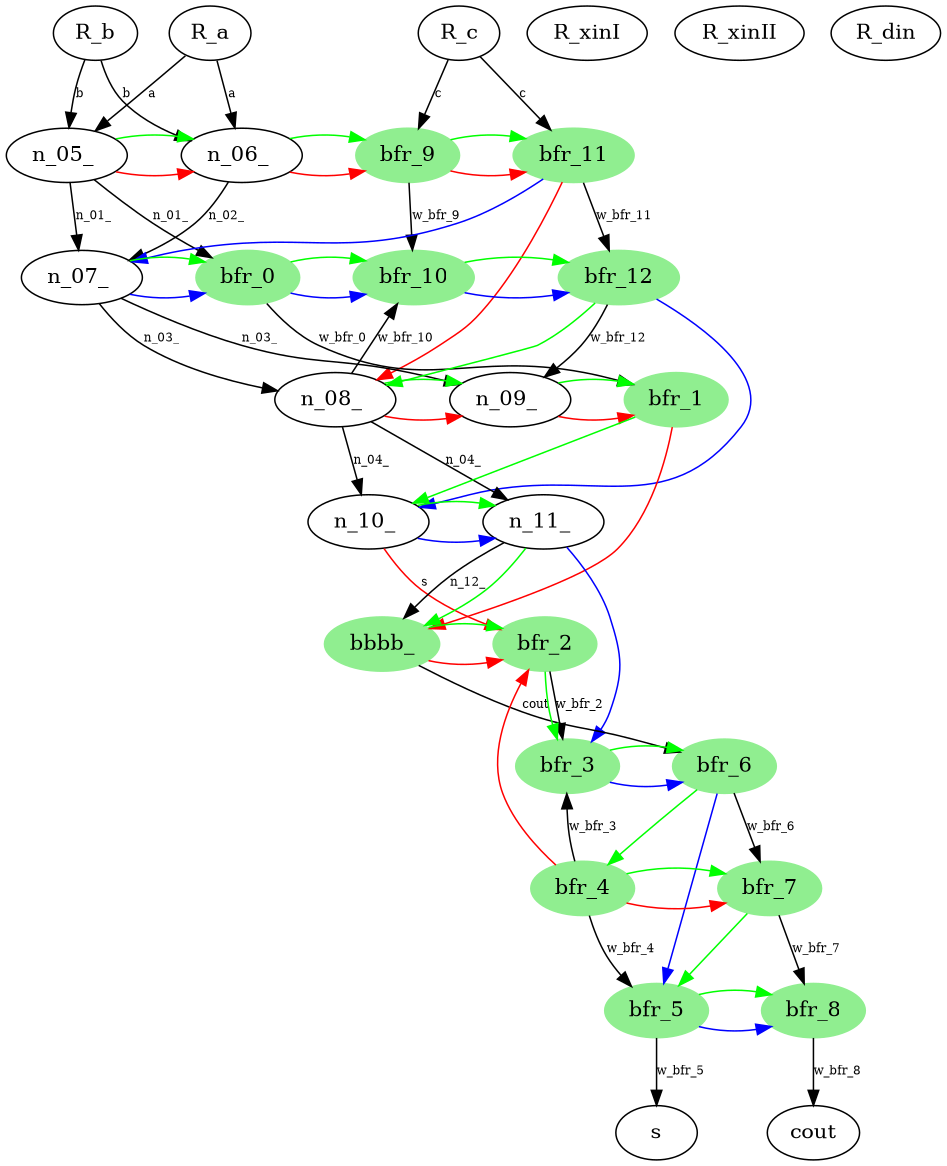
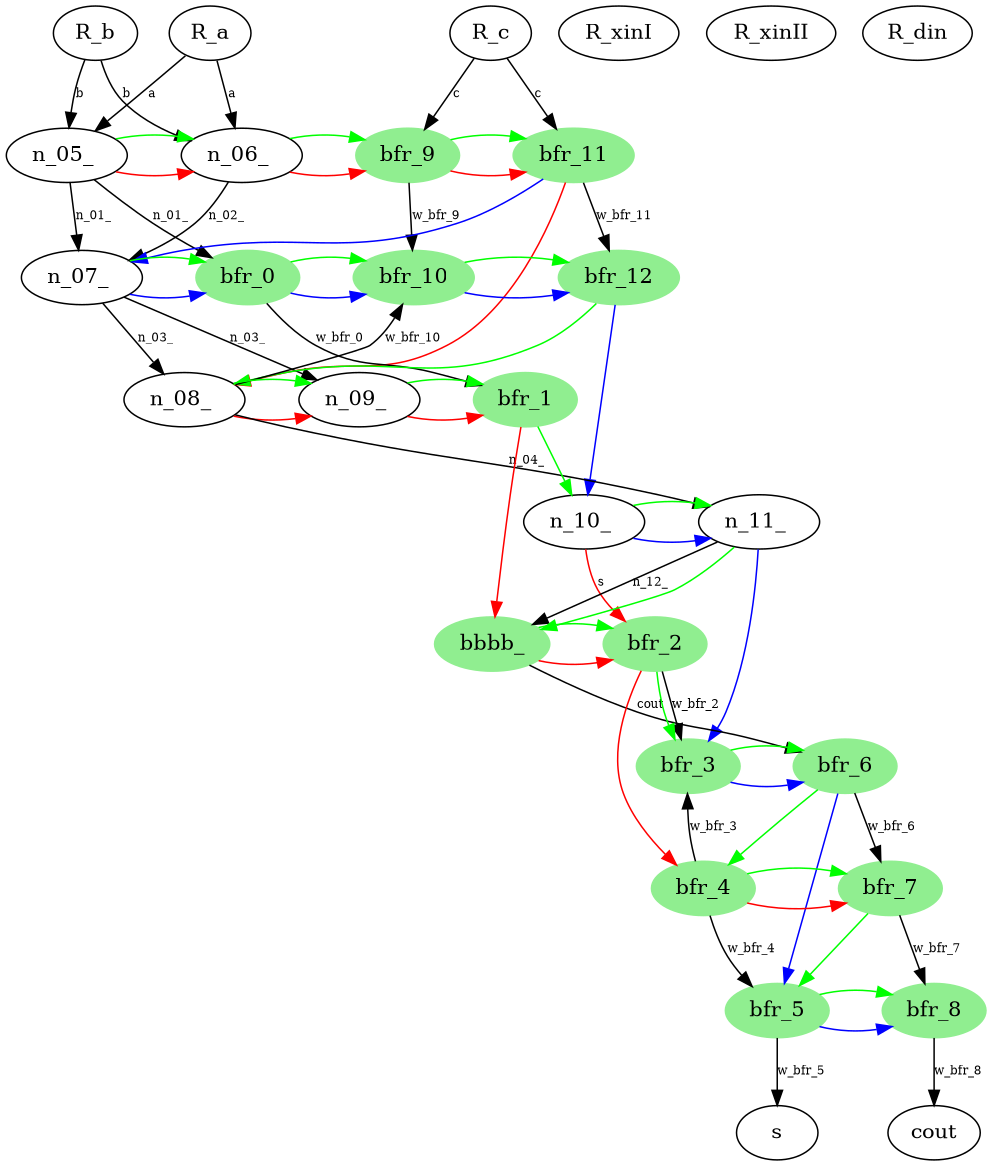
  digraph {
    R_a
    R_b
    R_c
    R_xinI
    R_xinII
    R_din
    "n_05_ "
    "n_06_ "
    bfr_9 [color=lightgreen style=filled]
    bfr_11 [color=lightgreen style=filled]
    "n_07_ "
    bfr_0 [color=lightgreen style=filled]
    bfr_10 [color=lightgreen style=filled]
    bfr_12 [color=lightgreen style=filled]
    "n_08_ "
    "n_09_ "
    bfr_1 [color=lightgreen style=filled]
    "n_10_ "
    "n_11_ "
    bbbb_ [color=lightgreen style=filled]
    bfr_2 [color=lightgreen style=filled]
    bfr_3 [color=lightgreen style=filled]
    bfr_6 [color=lightgreen style=filled]
    bfr_4 [color=lightgreen style=filled]
    bfr_7 [color=lightgreen style=filled]
    bfr_5 [color=lightgreen style=filled]
    bfr_8 [color=lightgreen style=filled]
    cout
    s
    subgraph sub_1 {
      rank=same
      R_a
      R_b
      R_c
      R_xinI
      R_xinII
      R_din
    }
    subgraph sub_2 {
      rank=same
      "n_05_ "
      "n_06_ "
      bfr_9
      bfr_11
    }
    subgraph sub_3 {
      rank=same
      "n_07_ "
      bfr_0
      bfr_10
      bfr_12
    }
    subgraph sub_4 {
      rank=same
      "n_08_ "
      "n_09_ "
      bfr_1
    }
    subgraph sub_5 {
      rank=same
      "n_10_ "
      "n_11_ "
    }
    subgraph sub_6 {
      rank=same
      bbbb_
      bfr_2
    }
    subgraph sub_7 {
      rank=same
      bfr_3
      bfr_6
    }
    subgraph sub_8 {
      rank=same
      bfr_4
      bfr_7
    }
    subgraph sub_9 {
      rank=same
      bfr_5
      bfr_8
    }
    subgraph sub_10 {
      rank=same
      cout
      s
    }
    R_a -> "n_05_ " [fontsize=8 label=a]
    R_a -> "n_06_ " [fontsize=8 label=a]
    R_b -> "n_05_ " [fontsize=8 label=b]
    R_b -> "n_06_ " [fontsize=8 label=b]
    R_c -> bfr_9 [fontsize=8 label=c]
    R_c -> bfr_11 [fontsize=8 label=c]
    "n_05_ " -> "n_06_ " [color=red]
    "n_05_ " -> "n_06_ " [color=green]
    "n_05_ " -> "n_07_ " [fontsize=8 label=n_01_]
    "n_05_ " -> bfr_0 [fontsize=8 label=n_01_]
    "n_06_ " -> bfr_9 [color=red]
    "n_06_ " -> bfr_9 [color=green]
    "n_06_ " -> "n_07_ " [fontsize=8 label=n_02_]
    bfr_9 -> bfr_11 [color=red]
    bfr_9 -> bfr_11 [color=green]
    bfr_9 -> bfr_10 [fontsize=8 label=w_bfr_9]
    bfr_11 -> "n_07_ " [color=blue]
    bfr_11 -> bfr_12 [fontsize=8 label=w_bfr_11]
    bfr_11 -> "n_08_ " [color=red]
    "n_07_ " -> bfr_0 [color=blue]
    "n_07_ " -> bfr_0 [color=green]
    "n_07_ " -> "n_08_ " [fontsize=8 label=n_03_]
    "n_07_ " -> "n_09_ " [fontsize=8 label=n_03_]
    bfr_0 -> bfr_10 [color=blue]
    bfr_0 -> bfr_10 [color=green]
    bfr_0 -> bfr_1 [fontsize=8 label=w_bfr_0]
    bfr_10 -> bfr_12 [color=blue]
    bfr_10 -> bfr_12 [color=green]
    bfr_12 -> "n_08_ " [color=green]
-   bfr_12 -> "n_09_ " [fontsize=8 label=w_bfr_12]
    bfr_12 -> "n_10_ " [color=blue]
    "n_08_ " -> bfr_10 [fontsize=8 label=w_bfr_10]
    "n_08_ " -> "n_09_ " [color=red]
    "n_08_ " -> "n_09_ " [color=green]
-   "n_08_ " -> "n_10_ " [fontsize=8 label=n_04_]
    "n_08_ " -> "n_11_ " [fontsize=8 label=n_04_]
    "n_09_ " -> bfr_1 [color=red]
    "n_09_ " -> bfr_1 [color=green]
    bfr_1 -> "n_10_ " [color=green]
    bfr_1 -> bbbb_ [color=red]
    "n_10_ " -> "n_11_ " [color=blue]
    "n_10_ " -> "n_11_ " [color=green]
    "n_10_ " -> bfr_2 [color=red fontsize=8 label=s]
    "n_11_ " -> bbbb_ [fontsize=8 label=n_12_]
    "n_11_ " -> bbbb_ [color=green]
    "n_11_ " -> bfr_3 [color=blue]
    bbbb_ -> bfr_2 [color=red]
    bbbb_ -> bfr_2 [color=green]
    bbbb_ -> bfr_6 [fontsize=8 label=cout]
    bfr_2 -> bfr_3 [fontsize=8 label=w_bfr_2]
    bfr_2 -> bfr_3 [color=green]
-   bfr_4 -> bfr_2 [color=red]
+   bfr_2 -> bfr_4 [color=red]
    bfr_3 -> bfr_6 [color=blue]
    bfr_3 -> bfr_6 [color=green]
    bfr_6 -> bfr_4 [color=green]
    bfr_6 -> bfr_7 [fontsize=8 label=w_bfr_6]
    bfr_6 -> bfr_5 [color=blue]
    bfr_4 -> bfr_3 [fontsize=8 label=w_bfr_3]
    bfr_4 -> bfr_7 [color=red]
    bfr_4 -> bfr_7 [color=green]
    bfr_4 -> bfr_5 [fontsize=8 label=w_bfr_4]
    bfr_7 -> bfr_5 [color=green]
    bfr_7 -> bfr_8 [fontsize=8 label=w_bfr_7]
    bfr_5 -> bfr_8 [color=blue]
    bfr_5 -> bfr_8 [color=green]
    bfr_5 -> s [fontsize=8 label=w_bfr_5]
    bfr_8 -> cout [fontsize=8 label=w_bfr_8]
  }
